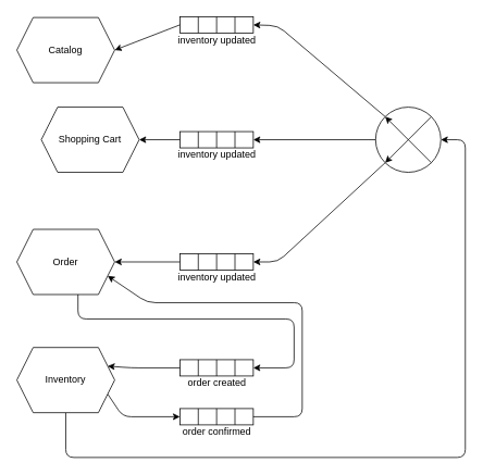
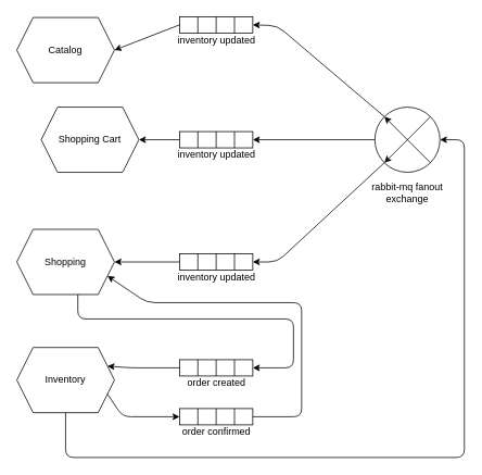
  <mxCell id="0" />
  <mxCell id="1" parent="0" />
  <mxCell id="2" value="Catalog" style="shape=hexagon;perimeter=hexagonPerimeter2;whiteSpace=wrap;html=1;fixedSize=1;" parent="1" vertex="1"><mxGeometry x="20" y="21" width="120" height="80" as="geometry" /></mxCell>
  <mxCell id="3" value="Shopping Cart" style="shape=hexagon;perimeter=hexagonPerimeter2;whiteSpace=wrap;html=1;fixedSize=1;" parent="1" vertex="1"><mxGeometry x="50" y="131" width="120" height="80" as="geometry" /></mxCell>
- <mxCell id="4" value="Order" style="shape=hexagon;perimeter=hexagonPerimeter2;whiteSpace=wrap;html=1;fixedSize=1;" parent="1" vertex="1"><mxGeometry x="20" y="281" width="120" height="80" as="geometry" /></mxCell>
+ <mxCell id="4" value="Shopping" style="shape=hexagon;perimeter=hexagonPerimeter2;whiteSpace=wrap;html=1;fixedSize=1;" parent="1" vertex="1"><mxGeometry x="20" y="281" width="120" height="80" as="geometry" /></mxCell>
  <mxCell id="5" style="edgeStyle=none;html=1;exitX=1;exitY=0.75;exitDx=0;exitDy=0;entryX=0;entryY=0.5;entryDx=0;entryDy=0;" parent="1" source="7" target="17" edge="1"><mxGeometry relative="1" as="geometry"><Array as="points"><mxPoint x="150" y="511" /></Array></mxGeometry></mxCell>
  <mxCell id="6" style="edgeStyle=none;html=1;exitX=0.5;exitY=1;exitDx=0;exitDy=0;entryX=0;entryY=0.5;entryDx=0;entryDy=0;" parent="1" source="7" target="50" edge="1"><mxGeometry relative="1" as="geometry"><Array as="points"><mxPoint x="80" y="561" /><mxPoint x="570" y="561" /><mxPoint x="570" y="171" /></Array></mxGeometry></mxCell>
  <mxCell id="7" value="Inventory" style="shape=hexagon;perimeter=hexagonPerimeter2;whiteSpace=wrap;html=1;fixedSize=1;" parent="1" vertex="1"><mxGeometry x="20" y="426" width="120" height="80" as="geometry" /></mxCell>
  <mxCell id="8" value="" style="group" parent="1" vertex="1" connectable="0"><mxGeometry x="220" y="441" width="90" height="34" as="geometry" /></mxCell>
  <mxCell id="9" value="" style="group" parent="8" vertex="1" connectable="0"><mxGeometry width="90" height="20" as="geometry" /></mxCell>
  <mxCell id="10" value="" style="rounded=0;whiteSpace=wrap;html=1;fillColor=none;" parent="9" vertex="1"><mxGeometry width="90" height="20" as="geometry" /></mxCell>
  <mxCell id="11" value="" style="endArrow=none;html=1;rounded=0;entryX=0.25;entryY=0;entryDx=0;entryDy=0;exitX=0.25;exitY=1;exitDx=0;exitDy=0;" parent="9" source="10" target="10" edge="1"><mxGeometry width="50" height="50" relative="1" as="geometry"><mxPoint x="56.25" y="60" as="sourcePoint" /><mxPoint x="84.375" y="35" as="targetPoint" /></mxGeometry></mxCell>
  <mxCell id="12" value="" style="endArrow=none;html=1;rounded=0;entryX=0.5;entryY=0;entryDx=0;entryDy=0;exitX=0.5;exitY=1;exitDx=0;exitDy=0;" parent="9" source="10" target="10" edge="1"><mxGeometry width="50" height="50" relative="1" as="geometry"><mxPoint x="61.875" y="65" as="sourcePoint" /><mxPoint x="90" y="40" as="targetPoint" /></mxGeometry></mxCell>
  <mxCell id="13" value="" style="endArrow=none;html=1;rounded=0;entryX=0.75;entryY=0;entryDx=0;entryDy=0;exitX=0.75;exitY=1;exitDx=0;exitDy=0;" parent="9" source="10" target="10" edge="1"><mxGeometry width="50" height="50" relative="1" as="geometry"><mxPoint x="67.5" y="70" as="sourcePoint" /><mxPoint x="95.625" y="45" as="targetPoint" /></mxGeometry></mxCell>
  <mxCell id="14" value="order created" style="text;html=1;strokeColor=none;fillColor=none;align=center;verticalAlign=middle;whiteSpace=wrap;rounded=0;" parent="8" vertex="1"><mxGeometry x="7.5" y="24" width="75" height="10" as="geometry" /></mxCell>
  <mxCell id="15" value="" style="group" parent="1" vertex="1" connectable="0"><mxGeometry x="218.5" y="501" width="92.5" height="34" as="geometry" /></mxCell>
  <mxCell id="16" value="" style="group" parent="15" vertex="1" connectable="0"><mxGeometry x="1.5" width="90" height="20" as="geometry" /></mxCell>
  <mxCell id="17" value="" style="rounded=0;whiteSpace=wrap;html=1;fillColor=none;" parent="16" vertex="1"><mxGeometry width="90" height="20" as="geometry" /></mxCell>
  <mxCell id="18" value="" style="endArrow=none;html=1;rounded=0;entryX=0.25;entryY=0;entryDx=0;entryDy=0;exitX=0.25;exitY=1;exitDx=0;exitDy=0;" parent="16" source="17" target="17" edge="1"><mxGeometry width="50" height="50" relative="1" as="geometry"><mxPoint x="56.25" y="60" as="sourcePoint" /><mxPoint x="84.375" y="35" as="targetPoint" /></mxGeometry></mxCell>
  <mxCell id="19" value="" style="endArrow=none;html=1;rounded=0;entryX=0.5;entryY=0;entryDx=0;entryDy=0;exitX=0.5;exitY=1;exitDx=0;exitDy=0;" parent="16" source="17" target="17" edge="1"><mxGeometry width="50" height="50" relative="1" as="geometry"><mxPoint x="61.875" y="65" as="sourcePoint" /><mxPoint x="90" y="40" as="targetPoint" /></mxGeometry></mxCell>
  <mxCell id="20" value="" style="endArrow=none;html=1;rounded=0;entryX=0.75;entryY=0;entryDx=0;entryDy=0;exitX=0.75;exitY=1;exitDx=0;exitDy=0;" parent="16" source="17" target="17" edge="1"><mxGeometry width="50" height="50" relative="1" as="geometry"><mxPoint x="67.5" y="70" as="sourcePoint" /><mxPoint x="95.625" y="45" as="targetPoint" /></mxGeometry></mxCell>
  <mxCell id="21" value="order confirmed" style="text;html=1;strokeColor=none;fillColor=none;align=center;verticalAlign=middle;whiteSpace=wrap;rounded=0;" parent="15" vertex="1"><mxGeometry y="24" width="92.5" height="10" as="geometry" /></mxCell>
  <mxCell id="22" style="edgeStyle=none;html=1;exitX=0;exitY=0.5;exitDx=0;exitDy=0;entryX=1;entryY=0.25;entryDx=0;entryDy=0;" parent="1" source="10" target="7" edge="1"><mxGeometry relative="1" as="geometry"><Array as="points"><mxPoint x="160" y="451" /></Array></mxGeometry></mxCell>
  <mxCell id="23" style="edgeStyle=none;html=1;exitX=1;exitY=0.5;exitDx=0;exitDy=0;entryX=0.625;entryY=1;entryDx=0;entryDy=0;startArrow=classic;startFill=1;endArrow=none;endFill=0;" parent="1" source="10" target="4" edge="1"><mxGeometry relative="1" as="geometry"><Array as="points"><mxPoint x="360" y="451" /><mxPoint x="360" y="391" /><mxPoint x="95" y="391" /></Array></mxGeometry></mxCell>
  <mxCell id="24" style="edgeStyle=none;html=1;exitX=1;exitY=0.5;exitDx=0;exitDy=0;entryX=1;entryY=0.75;entryDx=0;entryDy=0;" parent="1" source="17" target="4" edge="1"><mxGeometry relative="1" as="geometry"><Array as="points"><mxPoint x="370" y="511" /><mxPoint x="370" y="371" /><mxPoint x="180" y="371" /></Array></mxGeometry></mxCell>
  <mxCell id="25" value="" style="group" parent="1" vertex="1" connectable="0"><mxGeometry x="213.5" y="161" width="102.5" height="34" as="geometry" /></mxCell>
  <mxCell id="26" value="" style="group" parent="25" vertex="1" connectable="0"><mxGeometry x="6.5" width="90" height="20" as="geometry" /></mxCell>
  <mxCell id="27" value="" style="rounded=0;whiteSpace=wrap;html=1;fillColor=none;" parent="26" vertex="1"><mxGeometry width="90" height="20" as="geometry" /></mxCell>
  <mxCell id="28" value="" style="endArrow=none;html=1;rounded=0;entryX=0.25;entryY=0;entryDx=0;entryDy=0;exitX=0.25;exitY=1;exitDx=0;exitDy=0;" parent="26" source="27" target="27" edge="1"><mxGeometry width="50" height="50" relative="1" as="geometry"><mxPoint x="56.25" y="60" as="sourcePoint" /><mxPoint x="84.375" y="35" as="targetPoint" /></mxGeometry></mxCell>
  <mxCell id="29" value="" style="endArrow=none;html=1;rounded=0;entryX=0.5;entryY=0;entryDx=0;entryDy=0;exitX=0.5;exitY=1;exitDx=0;exitDy=0;" parent="26" source="27" target="27" edge="1"><mxGeometry width="50" height="50" relative="1" as="geometry"><mxPoint x="61.875" y="65" as="sourcePoint" /><mxPoint x="90" y="40" as="targetPoint" /></mxGeometry></mxCell>
  <mxCell id="30" value="" style="endArrow=none;html=1;rounded=0;entryX=0.75;entryY=0;entryDx=0;entryDy=0;exitX=0.75;exitY=1;exitDx=0;exitDy=0;" parent="26" source="27" target="27" edge="1"><mxGeometry width="50" height="50" relative="1" as="geometry"><mxPoint x="67.5" y="70" as="sourcePoint" /><mxPoint x="95.625" y="45" as="targetPoint" /></mxGeometry></mxCell>
  <mxCell id="31" value="inventory updated" style="text;html=1;strokeColor=none;fillColor=none;align=center;verticalAlign=middle;whiteSpace=wrap;rounded=0;" parent="25" vertex="1"><mxGeometry y="24" width="102.5" height="10" as="geometry" /></mxCell>
  <mxCell id="32" value="" style="group" parent="1" vertex="1" connectable="0"><mxGeometry x="213.5" y="311" width="102.5" height="34" as="geometry" /></mxCell>
  <mxCell id="33" value="" style="group" parent="32" vertex="1" connectable="0"><mxGeometry x="6.5" width="90" height="20" as="geometry" /></mxCell>
  <mxCell id="34" value="" style="rounded=0;whiteSpace=wrap;html=1;fillColor=none;" parent="33" vertex="1"><mxGeometry width="90" height="20" as="geometry" /></mxCell>
  <mxCell id="35" value="" style="endArrow=none;html=1;rounded=0;entryX=0.25;entryY=0;entryDx=0;entryDy=0;exitX=0.25;exitY=1;exitDx=0;exitDy=0;" parent="33" source="34" target="34" edge="1"><mxGeometry width="50" height="50" relative="1" as="geometry"><mxPoint x="56.25" y="60" as="sourcePoint" /><mxPoint x="84.375" y="35" as="targetPoint" /></mxGeometry></mxCell>
  <mxCell id="36" value="" style="endArrow=none;html=1;rounded=0;entryX=0.5;entryY=0;entryDx=0;entryDy=0;exitX=0.5;exitY=1;exitDx=0;exitDy=0;" parent="33" source="34" target="34" edge="1"><mxGeometry width="50" height="50" relative="1" as="geometry"><mxPoint x="61.875" y="65" as="sourcePoint" /><mxPoint x="90" y="40" as="targetPoint" /></mxGeometry></mxCell>
  <mxCell id="37" value="" style="endArrow=none;html=1;rounded=0;entryX=0.75;entryY=0;entryDx=0;entryDy=0;exitX=0.75;exitY=1;exitDx=0;exitDy=0;" parent="33" source="34" target="34" edge="1"><mxGeometry width="50" height="50" relative="1" as="geometry"><mxPoint x="67.5" y="70" as="sourcePoint" /><mxPoint x="95.625" y="45" as="targetPoint" /></mxGeometry></mxCell>
  <mxCell id="38" value="inventory updated" style="text;html=1;strokeColor=none;fillColor=none;align=center;verticalAlign=middle;whiteSpace=wrap;rounded=0;" parent="32" vertex="1"><mxGeometry y="24" width="102.5" height="10" as="geometry" /></mxCell>
  <mxCell id="39" value="" style="group" parent="1" vertex="1" connectable="0"><mxGeometry x="213.5" y="20" width="102.5" height="34" as="geometry" /></mxCell>
  <mxCell id="40" value="" style="group" parent="39" vertex="1" connectable="0"><mxGeometry x="6.5" width="90" height="20" as="geometry" /></mxCell>
  <mxCell id="41" value="" style="rounded=0;whiteSpace=wrap;html=1;fillColor=none;" parent="40" vertex="1"><mxGeometry width="90" height="20" as="geometry" /></mxCell>
  <mxCell id="42" value="" style="endArrow=none;html=1;rounded=0;entryX=0.25;entryY=0;entryDx=0;entryDy=0;exitX=0.25;exitY=1;exitDx=0;exitDy=0;" parent="40" source="41" target="41" edge="1"><mxGeometry width="50" height="50" relative="1" as="geometry"><mxPoint x="56.25" y="60" as="sourcePoint" /><mxPoint x="84.375" y="35" as="targetPoint" /></mxGeometry></mxCell>
  <mxCell id="43" value="" style="endArrow=none;html=1;rounded=0;entryX=0.5;entryY=0;entryDx=0;entryDy=0;exitX=0.5;exitY=1;exitDx=0;exitDy=0;" parent="40" source="41" target="41" edge="1"><mxGeometry width="50" height="50" relative="1" as="geometry"><mxPoint x="61.875" y="65" as="sourcePoint" /><mxPoint x="90" y="40" as="targetPoint" /></mxGeometry></mxCell>
  <mxCell id="44" value="" style="endArrow=none;html=1;rounded=0;entryX=0.75;entryY=0;entryDx=0;entryDy=0;exitX=0.75;exitY=1;exitDx=0;exitDy=0;" parent="40" source="41" target="41" edge="1"><mxGeometry width="50" height="50" relative="1" as="geometry"><mxPoint x="67.5" y="70" as="sourcePoint" /><mxPoint x="95.625" y="45" as="targetPoint" /></mxGeometry></mxCell>
  <mxCell id="45" value="inventory updated" style="text;html=1;strokeColor=none;fillColor=none;align=center;verticalAlign=middle;whiteSpace=wrap;rounded=0;" parent="39" vertex="1"><mxGeometry y="24" width="102.5" height="10" as="geometry" /></mxCell>
  <mxCell id="46" style="edgeStyle=none;html=1;exitX=0;exitY=0.5;exitDx=0;exitDy=0;entryX=1;entryY=0.5;entryDx=0;entryDy=0;" parent="1" source="41" target="2" edge="1"><mxGeometry relative="1" as="geometry" /></mxCell>
  <mxCell id="47" style="edgeStyle=none;html=1;exitX=0;exitY=0.5;exitDx=0;exitDy=0;entryX=1;entryY=0.5;entryDx=0;entryDy=0;" parent="1" source="27" target="3" edge="1"><mxGeometry relative="1" as="geometry" /></mxCell>
  <mxCell id="48" style="edgeStyle=none;html=1;exitX=0;exitY=0.5;exitDx=0;exitDy=0;entryX=1;entryY=0.5;entryDx=0;entryDy=0;" parent="1" source="34" target="4" edge="1"><mxGeometry relative="1" as="geometry" /></mxCell>
  <mxCell id="49" value="" style="group;rotation=-180;" parent="1" vertex="1" connectable="0"><mxGeometry x="460" y="131" width="80" height="80" as="geometry" /></mxCell>
  <mxCell id="50" value="" style="ellipse;whiteSpace=wrap;html=1;aspect=fixed;fillColor=none;rotation=-180;" parent="49" vertex="1"><mxGeometry width="80" height="80" as="geometry" /></mxCell>
  <mxCell id="51" value="" style="endArrow=classic;html=1;rounded=0;entryX=1;entryY=0;entryDx=0;entryDy=0;exitX=0;exitY=1;exitDx=0;exitDy=0;" parent="49" source="50" target="50" edge="1"><mxGeometry width="50" height="50" relative="1" as="geometry"><mxPoint x="130" y="-40" as="sourcePoint" /><mxPoint x="80" y="10" as="targetPoint" /></mxGeometry></mxCell>
  <mxCell id="52" value="" style="endArrow=classic;html=1;rounded=0;entryX=1;entryY=1;entryDx=0;entryDy=0;exitX=0;exitY=0;exitDx=0;exitDy=0;" parent="49" source="50" target="50" edge="1"><mxGeometry width="50" height="50" relative="1" as="geometry"><mxPoint x="120" y="-50" as="sourcePoint" /><mxPoint x="70" as="targetPoint" /></mxGeometry></mxCell>
  <mxCell id="53" style="edgeStyle=none;html=1;exitX=1;exitY=1;exitDx=0;exitDy=0;entryX=1;entryY=0.5;entryDx=0;entryDy=0;" parent="1" source="50" target="41" edge="1"><mxGeometry relative="1" as="geometry"><Array as="points"><mxPoint x="340" y="31" /></Array></mxGeometry></mxCell>
  <mxCell id="54" style="edgeStyle=none;html=1;exitX=1;exitY=0.5;exitDx=0;exitDy=0;entryX=1;entryY=0.5;entryDx=0;entryDy=0;" parent="1" source="50" target="27" edge="1"><mxGeometry relative="1" as="geometry" /></mxCell>
  <mxCell id="55" style="edgeStyle=none;html=1;exitX=1;exitY=0;exitDx=0;exitDy=0;entryX=1;entryY=0.5;entryDx=0;entryDy=0;" parent="1" source="50" target="34" edge="1"><mxGeometry relative="1" as="geometry"><Array as="points"><mxPoint x="340" y="321" /></Array></mxGeometry></mxCell>
+ <mxCell id="56" value="rabbit-mq fanout exchange" style="text;html=1;strokeColor=none;fillColor=none;align=center;verticalAlign=middle;whiteSpace=wrap;rounded=0;" parent="1" vertex="1"><mxGeometry x="455" y="221" width="90" height="30" as="geometry" /></mxCell>
